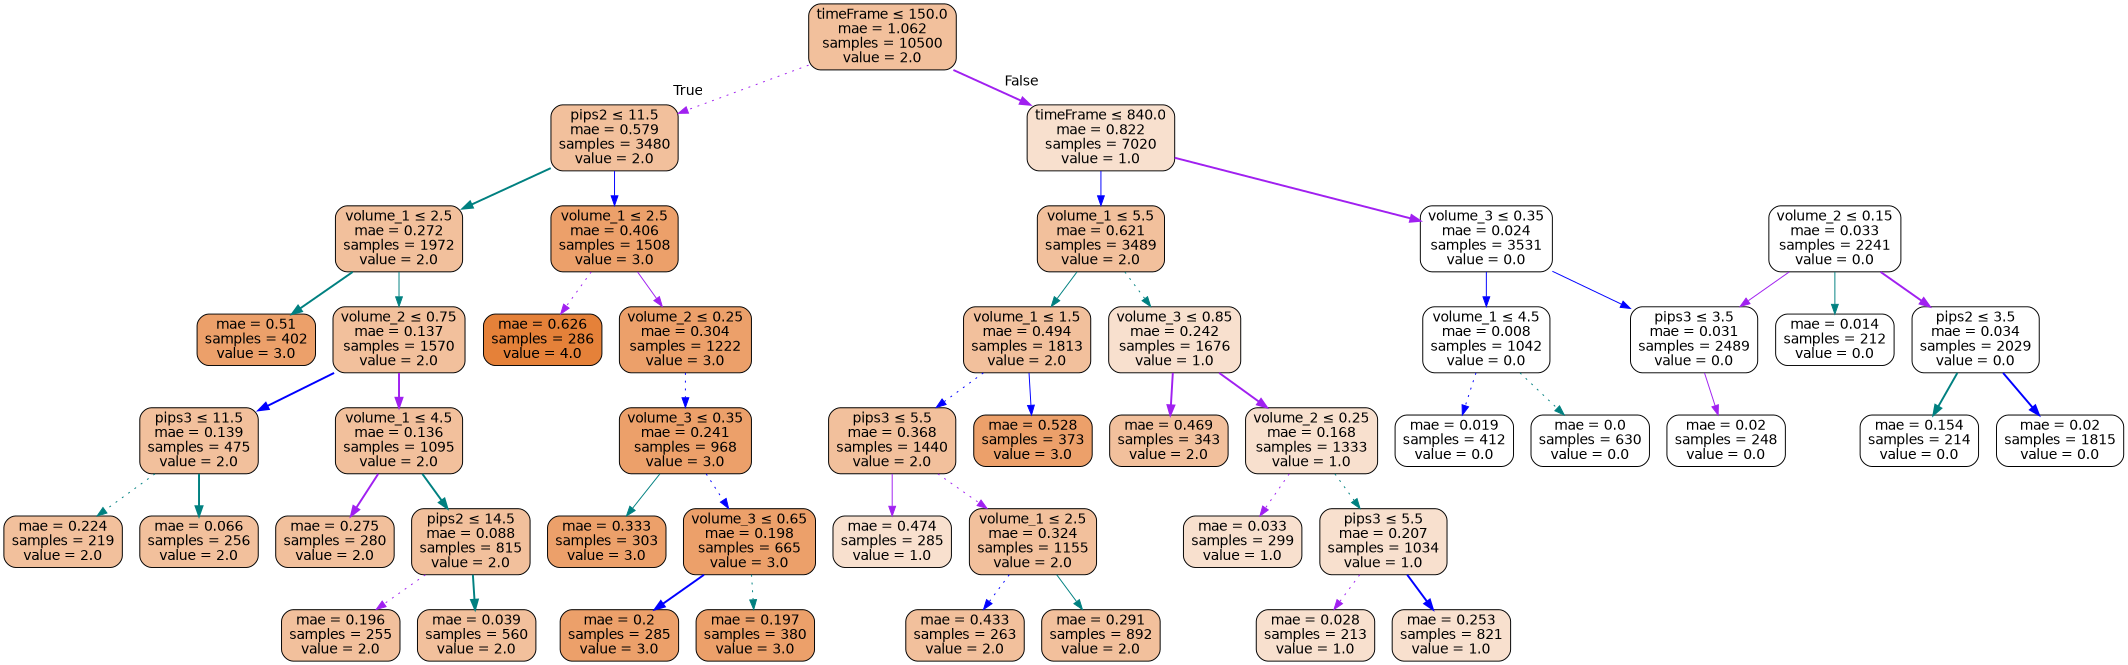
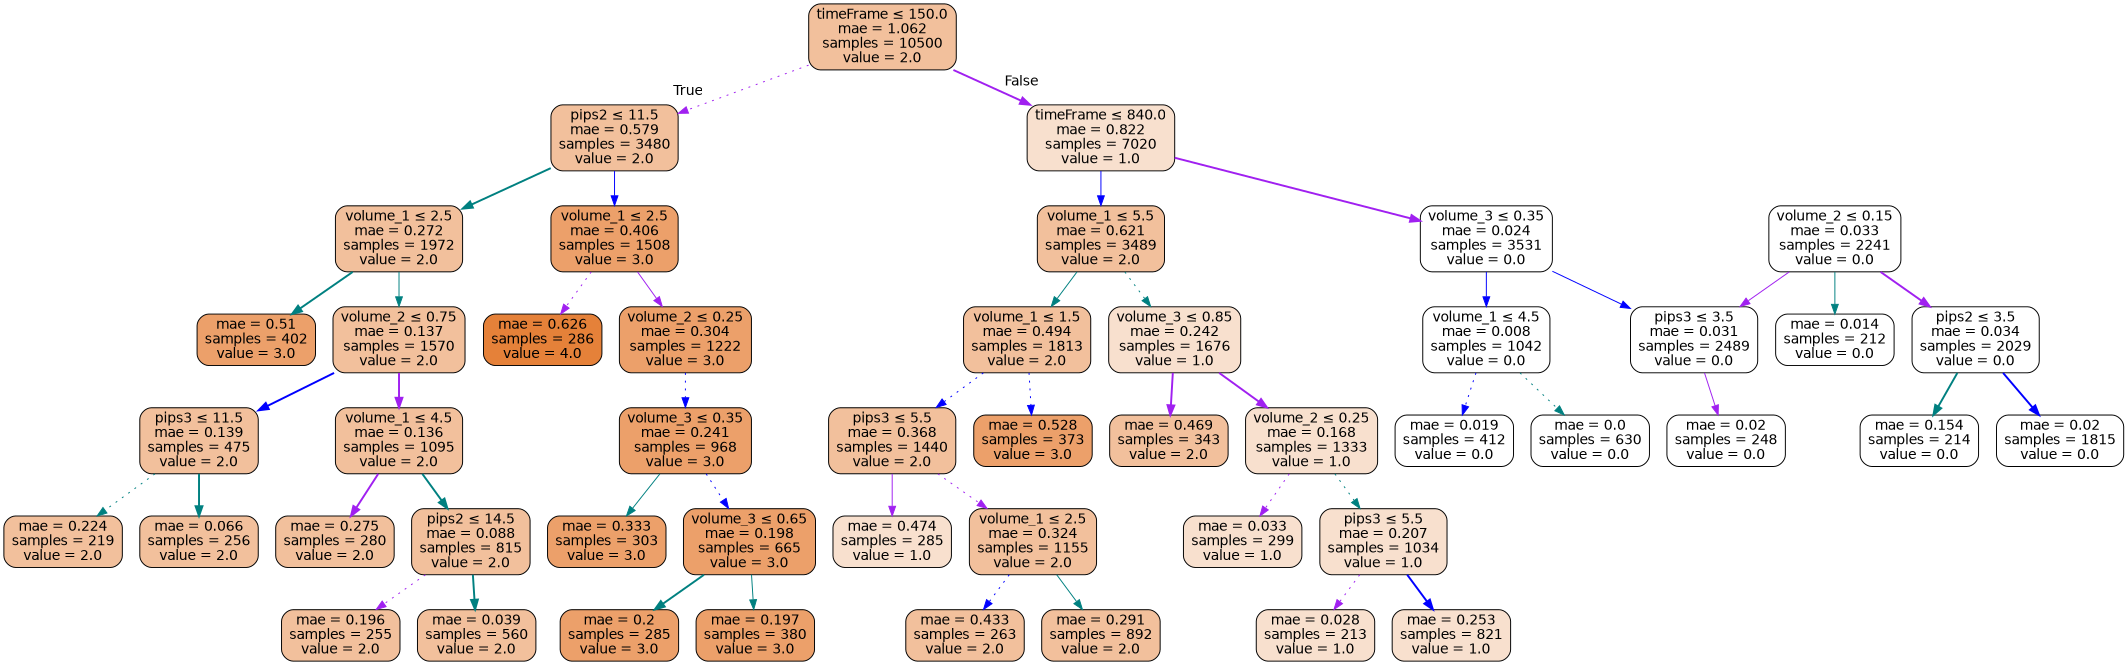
  digraph {
    node [color=black fillcolor="#f2c09c" fontname=helvetica shape=box style="filled, rounded"]
    edge [color=purple fontname=helvetica style=bold]
    n1 [label=<timeFrame &le; 150.0<br/>mae = 1.062<br/>samples = 10500<br/>value = 2.0>]
    n2 [label=<pips2 &le; 11.5<br/>mae = 0.579<br/>samples = 3480<br/>value = 2.0>]
    n3 [fillcolor="#f8e0ce" label=<timeFrame &le; 840.0<br/>mae = 0.822<br/>samples = 7020<br/>value = 1.0>]
    n4 [fillcolor="#eca06a" label=<volume_1 &le; 2.5<br/>mae = 0.406<br/>samples = 1508<br/>value = 3.0>]
    n5 [label=<volume_1 &le; 2.5<br/>mae = 0.272<br/>samples = 1972<br/>value = 2.0>]
    n6 [fillcolor="#ffffff" label=<volume_3 &le; 0.35<br/>mae = 0.024<br/>samples = 3531<br/>value = 0.0>]
    n7 [label=<volume_1 &le; 5.5<br/>mae = 0.621<br/>samples = 3489<br/>value = 2.0>]
    n8 [fillcolor="#e58139" label=<mae = 0.626<br/>samples = 286<br/>value = 4.0>]
    n9 [fillcolor="#eca06a" label=<volume_2 &le; 0.25<br/>mae = 0.304<br/>samples = 1222<br/>value = 3.0>]
    n10 [fillcolor="#eca06a" label=<mae = 0.51<br/>samples = 402<br/>value = 3.0>]
    n11 [label=<volume_2 &le; 0.75<br/>mae = 0.137<br/>samples = 1570<br/>value = 2.0>]
    n12 [fillcolor="#eca06a" label=<volume_3 &le; 0.35<br/>mae = 0.241<br/>samples = 968<br/>value = 3.0>]
    n13 [fillcolor="#eca06a" label=<mae = 0.333<br/>samples = 303<br/>value = 3.0>]
    n14 [fillcolor="#eca06a" label=<volume_3 &le; 0.65<br/>mae = 0.198<br/>samples = 665<br/>value = 3.0>]
    n15 [fillcolor="#eca06a" label=<mae = 0.2<br/>samples = 285<br/>value = 3.0>]
    n16 [fillcolor="#eca06a" label=<mae = 0.197<br/>samples = 380<br/>value = 3.0>]
    n17 [label=<volume_1 &le; 4.5<br/>mae = 0.136<br/>samples = 1095<br/>value = 2.0>]
    n18 [label=<pips3 &le; 11.5<br/>mae = 0.139<br/>samples = 475<br/>value = 2.0>]
    n19 [label=<mae = 0.275<br/>samples = 280<br/>value = 2.0>]
    n20 [label=<pips2 &le; 14.5<br/>mae = 0.088<br/>samples = 815<br/>value = 2.0>]
    n21 [label=<mae = 0.224<br/>samples = 219<br/>value = 2.0>]
    n22 [label=<mae = 0.066<br/>samples = 256<br/>value = 2.0>]
    n23 [label=<mae = 0.196<br/>samples = 255<br/>value = 2.0>]
    n24 [label=<mae = 0.039<br/>samples = 560<br/>value = 2.0>]
    n25 [fillcolor="#ffffff" label=<volume_1 &le; 4.5<br/>mae = 0.008<br/>samples = 1042<br/>value = 0.0>]
    n26 [fillcolor="#ffffff" label=<pips3 &le; 3.5<br/>mae = 0.031<br/>samples = 2489<br/>value = 0.0>]
    n27 [label=<volume_1 &le; 1.5<br/>mae = 0.494<br/>samples = 1813<br/>value = 2.0>]
    n28 [fillcolor="#f8e0ce" label=<volume_3 &le; 0.85<br/>mae = 0.242<br/>samples = 1676<br/>value = 1.0>]
    n29 [fillcolor="#ffffff" label=<mae = 0.019<br/>samples = 412<br/>value = 0.0>]
    n30 [fillcolor="#ffffff" label=<mae = 0.0<br/>samples = 630<br/>value = 0.0>]
    n31 [fillcolor="#ffffff" label=<mae = 0.02<br/>samples = 248<br/>value = 0.0>]
    n32 [fillcolor="#ffffff" label=<volume_2 &le; 0.15<br/>mae = 0.033<br/>samples = 2241<br/>value = 0.0>]
    n33 [fillcolor="#ffffff" label=<mae = 0.014<br/>samples = 212<br/>value = 0.0>]
    n34 [fillcolor="#ffffff" label=<pips2 &le; 3.5<br/>mae = 0.034<br/>samples = 2029<br/>value = 0.0>]
    n35 [fillcolor="#ffffff" label=<mae = 0.154<br/>samples = 214<br/>value = 0.0>]
    n36 [fillcolor="#ffffff" label=<mae = 0.02<br/>samples = 1815<br/>value = 0.0>]
    n37 [fillcolor="#eca06a" label=<mae = 0.528<br/>samples = 373<br/>value = 3.0>]
    n38 [label=<pips3 &le; 5.5<br/>mae = 0.368<br/>samples = 1440<br/>value = 2.0>]
    n39 [fillcolor="#f8e0ce" label=<volume_2 &le; 0.25<br/>mae = 0.168<br/>samples = 1333<br/>value = 1.0>]
    n40 [label=<mae = 0.469<br/>samples = 343<br/>value = 2.0>]
    n41 [fillcolor="#f8e0ce" label=<mae = 0.474<br/>samples = 285<br/>value = 1.0>]
    n42 [label=<volume_1 &le; 2.5<br/>mae = 0.324<br/>samples = 1155<br/>value = 2.0>]
    n43 [label=<mae = 0.433<br/>samples = 263<br/>value = 2.0>]
    n44 [label=<mae = 0.291<br/>samples = 892<br/>value = 2.0>]
    n45 [fillcolor="#f8e0ce" label=<mae = 0.033<br/>samples = 299<br/>value = 1.0>]
    n46 [fillcolor="#f8e0ce" label=<pips3 &le; 5.5<br/>mae = 0.207<br/>samples = 1034<br/>value = 1.0>]
    n47 [fillcolor="#f8e0ce" label=<mae = 0.028<br/>samples = 213<br/>value = 1.0>]
    n48 [fillcolor="#f8e0ce" label=<mae = 0.253<br/>samples = 821<br/>value = 1.0>]
    n1 -> n2 [headlabel=True labelangle=45 labeldistance=2.5 style=dotted]
    n1 -> n3 [headlabel=False labelangle=-45 labeldistance=2.5]
    n2 -> n4 [color=blue style=solid]
    n2 -> n5 [color=teal]
    n3 -> n6
    n3 -> n7 [color=blue style=solid]
    n4 -> n8 [style=dotted]
    n4 -> n9 [style=solid]
    n5 -> n10 [color=teal]
    n5 -> n11 [color=teal style=solid]
    n6 -> n25 [color=blue style=solid]
    n6 -> n26 [color=blue style=solid]
    n7 -> n27 [color=teal style=solid]
    n7 -> n28 [color=teal style=dotted]
    n9 -> n12 [color=blue style=dotted]
    n11 -> n17
    n11 -> n18 [color=blue]
    n12 -> n13 [color=teal style=solid]
    n12 -> n14 [color=blue style=dotted]
-   n14 -> n15 [color=blue]
-   n14 -> n16 [color=teal style=dotted]
+   n14 -> n15 [color=teal]
+   n14 -> n16 [color=teal style=solid]
    n17 -> n19
    n17 -> n20 [color=teal]
    n18 -> n21 [color=teal style=dotted]
    n18 -> n22 [color=teal]
    n20 -> n23 [style=dotted]
    n20 -> n24 [color=teal]
    n25 -> n29 [color=blue style=dotted]
    n25 -> n30 [color=teal style=dotted]
    n26 -> n31 [style=solid]
-   n27 -> n37 [color=blue style=solid]
+   n27 -> n37 [color=blue style=dotted]
    n27 -> n38 [color=blue style=dotted]
    n28 -> n39
    n28 -> n40
    n32 -> n26 [style=solid]
    n32 -> n33 [color=teal style=solid]
    n32 -> n34
    n34 -> n35 [color=teal]
    n34 -> n36 [color=blue]
    n38 -> n41 [style=solid]
    n38 -> n42 [style=dotted]
    n39 -> n45 [style=dotted]
    n39 -> n46 [color=teal style=dotted]
    n42 -> n43 [color=blue style=dotted]
    n42 -> n44 [color=teal style=solid]
    n46 -> n47 [style=dotted]
    n46 -> n48 [color=blue]
  }
